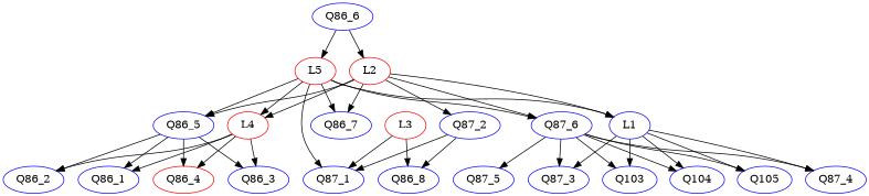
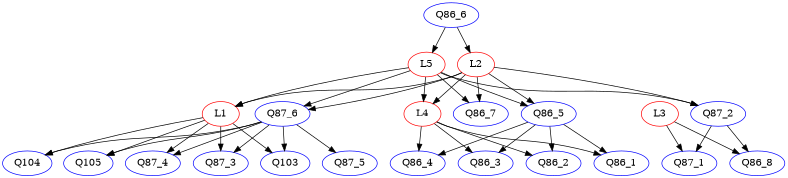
  digraph {
    node [color=blue]
    edge [color=black]
    Q86_7
    Q87_3
    Q86_8
    L3 [color=red]
    Q87_1
    Q86_6
    L5 [color=red]
    L2 [color=red]
-   L1
+   L1 [color=red]
    Q103
    Q87_5
    Q104
    Q105
    Q87_4
    Q86_2
    Q86_1
    Q87_6
    Q86_5
-   Q86_4 [color=red]
+   Q86_4
    Q86_3
    Q87_2
    L4 [color=red]
    subgraph sub_1 {
    }
    subgraph sub_2 {
      Q86_7
      Q87_3
      Q86_8
      L3
      Q87_1
      Q86_6
      L5
      L2
      L1
      Q103
      Q87_5
      Q104
      Q105
      Q87_4
      Q86_2
      Q86_1
      Q87_6
      Q86_5
      Q86_4
      Q86_3
      Q87_2
      L4
    }
    L3 -> Q86_8
    L3 -> Q87_1
    Q86_6 -> L5
    Q86_6 -> L2
    L5 -> Q86_7
    L5 -> L1
    L5 -> Q87_6
    L5 -> Q86_5
-   L5 -> Q87_1
+   L5 -> Q87_2
    L5 -> L4
    L2 -> Q86_7
    L2 -> L1
    L2 -> Q87_6
    L2 -> Q86_5
    L2 -> Q87_2
    L2 -> L4
    L1 -> Q87_3
    L1 -> Q103
    L1 -> Q104
    L1 -> Q105
    L1 -> Q87_4
    Q87_6 -> Q87_3
    Q87_6 -> Q103
    Q87_6 -> Q87_5
    Q87_6 -> Q104
    Q87_6 -> Q105
    Q87_6 -> Q87_4
    Q86_5 -> Q86_2
    Q86_5 -> Q86_1
    Q86_5 -> Q86_4
    Q86_5 -> Q86_3
    Q87_2 -> Q86_8
    Q87_2 -> Q87_1
    L4 -> Q86_2
    L4 -> Q86_1
    L4 -> Q86_4
    L4 -> Q86_3
  }
